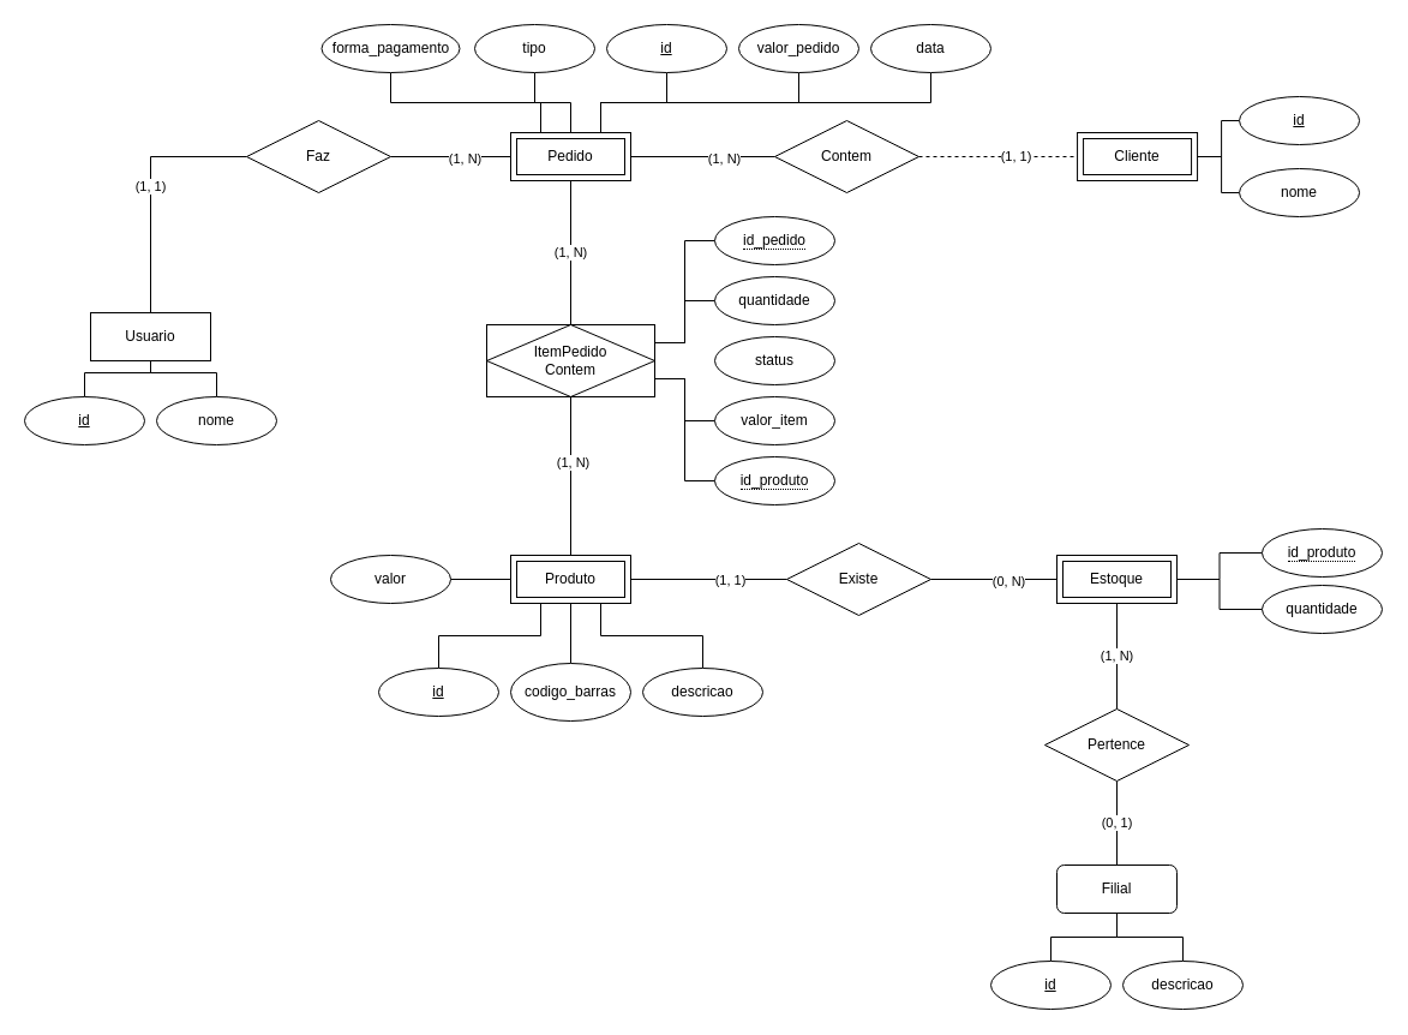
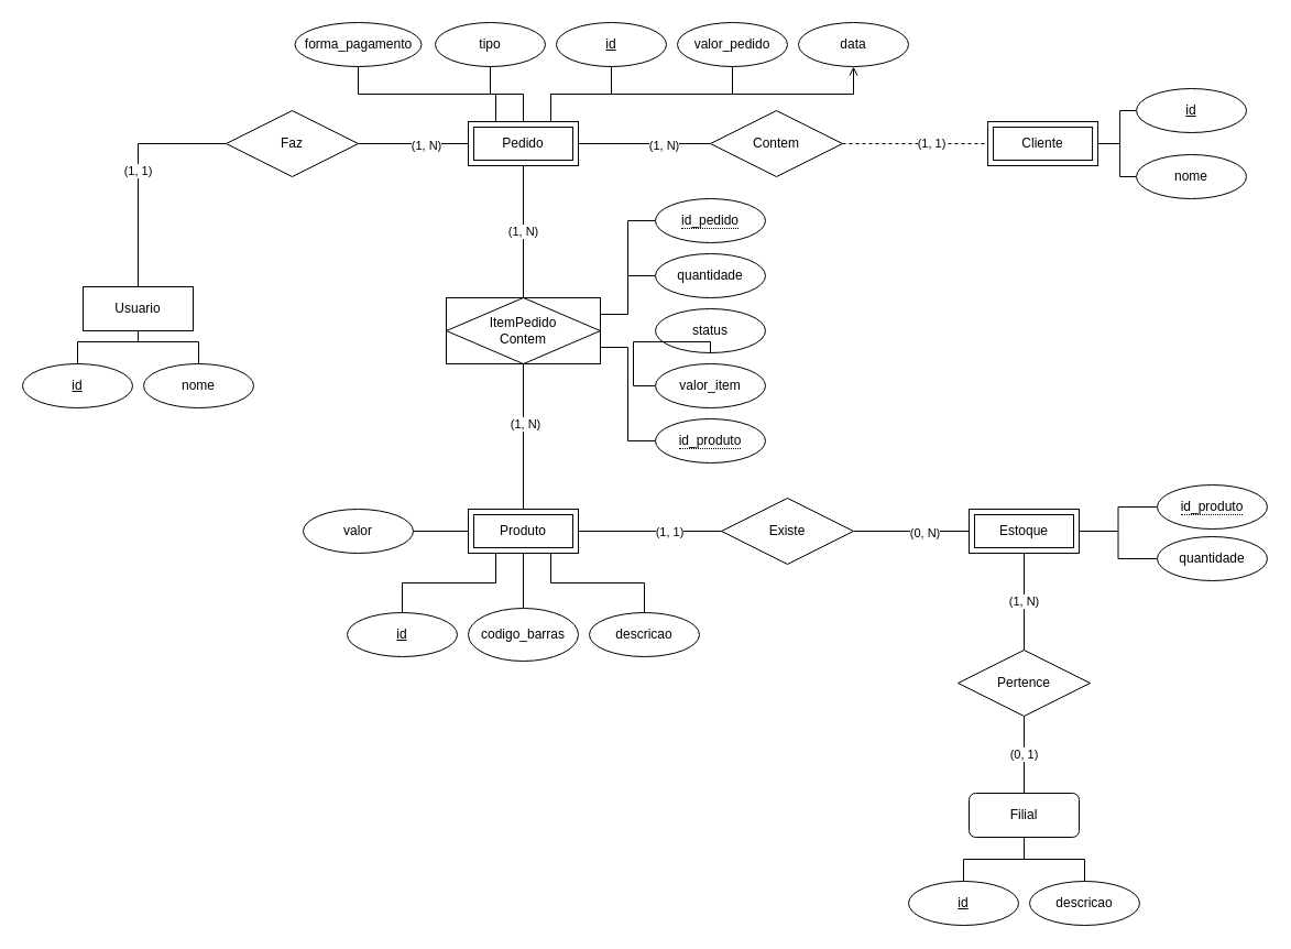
  <mxCell id="0" />
  <mxCell id="1" parent="0" />
  <mxCell id="2" style="edgeStyle=orthogonalEdgeStyle;rounded=0;orthogonalLoop=1;jettySize=auto;html=1;exitX=1;exitY=0.5;exitDx=0;exitDy=0;entryX=0;entryY=0.5;entryDx=0;entryDy=0;endArrow=none;endFill=0;" edge="1" parent="1" source="7" target="23"><mxGeometry relative="1" as="geometry" /></mxCell>
  <mxCell id="3" value="(1, N)" style="edgeLabel;html=1;align=center;verticalAlign=middle;resizable=0;points=[];" vertex="1" connectable="0" parent="2"><mxGeometry x="0.278" y="-1" relative="1" as="geometry"><mxPoint as="offset" /></mxGeometry></mxCell>
  <mxCell id="4" value="(1, N)" style="edgeStyle=orthogonalEdgeStyle;rounded=0;orthogonalLoop=1;jettySize=auto;html=1;exitX=0.5;exitY=1;exitDx=0;exitDy=0;entryX=0.5;entryY=0;entryDx=0;entryDy=0;endArrow=none;endFill=0;" edge="1" parent="1" source="7" target="39"><mxGeometry relative="1" as="geometry"><mxPoint x="475" y="250" as="targetPoint" /></mxGeometry></mxCell>
  <mxCell id="5" style="edgeStyle=orthogonalEdgeStyle;rounded=0;orthogonalLoop=1;jettySize=auto;html=1;exitX=0.75;exitY=0;exitDx=0;exitDy=0;entryX=0.5;entryY=1;entryDx=0;entryDy=0;endArrow=none;endFill=0;" edge="1" parent="1" source="7" target="69"><mxGeometry relative="1" as="geometry" /></mxCell>
- <mxCell id="6" style="edgeStyle=orthogonalEdgeStyle;rounded=0;orthogonalLoop=1;jettySize=auto;html=1;exitX=0.75;exitY=0;exitDx=0;exitDy=0;entryX=0.5;entryY=1;entryDx=0;entryDy=0;endArrow=none;endFill=0;" edge="1" parent="1" source="7" target="68"><mxGeometry relative="1" as="geometry" /></mxCell>
+ <mxCell id="6" style="edgeStyle=orthogonalEdgeStyle;rounded=0;orthogonalLoop=1;jettySize=auto;html=1;exitX=0.75;exitY=0;exitDx=0;exitDy=0;entryX=0.5;entryY=1;entryDx=0;entryDy=0;endArrow=open;endFill=0;" edge="1" parent="1" source="7" target="68"><mxGeometry relative="1" as="geometry" /></mxCell>
  <mxCell id="7" value="Pedido" style="shape=ext;margin=3;double=1;whiteSpace=wrap;html=1;align=center;" vertex="1" parent="1"><mxGeometry x="425" y="110" width="100" height="40" as="geometry" /></mxCell>
  <mxCell id="8" style="edgeStyle=orthogonalEdgeStyle;rounded=0;orthogonalLoop=1;jettySize=auto;html=1;exitX=0.5;exitY=1;exitDx=0;exitDy=0;entryX=0.5;entryY=0;entryDx=0;entryDy=0;endArrow=none;endFill=0;" edge="1" parent="1" source="10" target="45"><mxGeometry relative="1" as="geometry" /></mxCell>
  <mxCell id="9" style="edgeStyle=orthogonalEdgeStyle;rounded=0;orthogonalLoop=1;jettySize=auto;html=1;exitX=0.5;exitY=1;exitDx=0;exitDy=0;entryX=0.5;entryY=0;entryDx=0;entryDy=0;endArrow=none;endFill=0;" edge="1" parent="1" source="10" target="46"><mxGeometry relative="1" as="geometry" /></mxCell>
  <mxCell id="10" value="Filial" style="whiteSpace=wrap;html=1;align=center;rounded=1;" vertex="1" parent="1"><mxGeometry x="880" y="720" width="100" height="40" as="geometry" /></mxCell>
  <mxCell id="11" value="(1, 1)" style="edgeStyle=orthogonalEdgeStyle;rounded=0;orthogonalLoop=1;jettySize=auto;html=1;exitX=0.5;exitY=0;exitDx=0;exitDy=0;entryX=0;entryY=0.5;entryDx=0;entryDy=0;endArrow=none;endFill=0;" edge="1" parent="1" source="12" target="20"><mxGeometry relative="1" as="geometry" /></mxCell>
  <mxCell id="12" value="Usuario" style="whiteSpace=wrap;html=1;align=center;" vertex="1" parent="1"><mxGeometry x="75" y="260" width="100" height="40" as="geometry" /></mxCell>
  <mxCell id="13" style="edgeStyle=orthogonalEdgeStyle;rounded=0;orthogonalLoop=1;jettySize=auto;html=1;exitX=1;exitY=0.5;exitDx=0;exitDy=0;entryX=0;entryY=0.5;entryDx=0;entryDy=0;endArrow=none;endFill=0;" edge="1" parent="1" source="15" target="64"><mxGeometry relative="1" as="geometry" /></mxCell>
  <mxCell id="14" style="edgeStyle=orthogonalEdgeStyle;rounded=0;orthogonalLoop=1;jettySize=auto;html=1;exitX=1;exitY=0.5;exitDx=0;exitDy=0;entryX=0;entryY=0.5;entryDx=0;entryDy=0;endArrow=none;endFill=0;" edge="1" parent="1" source="15" target="65"><mxGeometry relative="1" as="geometry" /></mxCell>
  <mxCell id="15" value="Cliente" style="shape=ext;margin=3;double=1;whiteSpace=wrap;html=1;align=center;" vertex="1" parent="1"><mxGeometry x="897.06" y="110" width="100" height="40" as="geometry" /></mxCell>
  <mxCell id="16" value="(1, N)" style="edgeStyle=orthogonalEdgeStyle;rounded=0;orthogonalLoop=1;jettySize=auto;html=1;exitX=0.5;exitY=1;exitDx=0;exitDy=0;entryX=0.5;entryY=0;entryDx=0;entryDy=0;endArrow=none;endFill=0;" edge="1" parent="1" source="17" target="34"><mxGeometry relative="1" as="geometry" /></mxCell>
  <mxCell id="17" value="Estoque" style="shape=ext;margin=3;double=1;whiteSpace=wrap;html=1;align=center;" vertex="1" parent="1"><mxGeometry x="880" y="462" width="100" height="40" as="geometry" /></mxCell>
  <mxCell id="18" style="edgeStyle=orthogonalEdgeStyle;rounded=0;orthogonalLoop=1;jettySize=auto;html=1;exitX=1;exitY=0.5;exitDx=0;exitDy=0;entryX=0;entryY=0.5;entryDx=0;entryDy=0;endArrow=none;endFill=0;" edge="1" parent="1" source="20" target="7"><mxGeometry relative="1" as="geometry" /></mxCell>
  <mxCell id="19" value="(1, N)" style="edgeLabel;html=1;align=center;verticalAlign=middle;resizable=0;points=[];" vertex="1" connectable="0" parent="18"><mxGeometry x="0.217" y="-1" relative="1" as="geometry"><mxPoint as="offset" /></mxGeometry></mxCell>
  <mxCell id="20" value="Faz" style="shape=rhombus;perimeter=rhombusPerimeter;whiteSpace=wrap;html=1;align=center;" vertex="1" parent="1"><mxGeometry x="205" y="100" width="120" height="60" as="geometry" /></mxCell>
  <mxCell id="21" style="edgeStyle=orthogonalEdgeStyle;rounded=0;orthogonalLoop=1;jettySize=auto;html=1;exitX=1;exitY=0.5;exitDx=0;exitDy=0;entryX=0;entryY=0.5;entryDx=0;entryDy=0;endArrow=none;endFill=0;dashed=1;" edge="1" parent="1" source="23" target="15"><mxGeometry relative="1" as="geometry" /></mxCell>
  <mxCell id="22" value="(1, 1)" style="edgeLabel;html=1;align=center;verticalAlign=middle;resizable=0;points=[];" vertex="1" connectable="0" parent="21"><mxGeometry x="0.217" y="1" relative="1" as="geometry"><mxPoint as="offset" /></mxGeometry></mxCell>
  <mxCell id="23" value="Contem" style="shape=rhombus;perimeter=rhombusPerimeter;whiteSpace=wrap;html=1;align=center;" vertex="1" parent="1"><mxGeometry x="645" y="100" width="120" height="60" as="geometry" /></mxCell>
  <mxCell id="24" style="edgeStyle=orthogonalEdgeStyle;rounded=0;orthogonalLoop=1;jettySize=auto;html=1;exitX=1;exitY=0.5;exitDx=0;exitDy=0;entryX=0;entryY=0.5;entryDx=0;entryDy=0;endArrow=none;endFill=0;" edge="1" parent="1" source="29" target="32"><mxGeometry relative="1" as="geometry" /></mxCell>
  <mxCell id="25" value="(1, 1)" style="edgeLabel;html=1;align=center;verticalAlign=middle;resizable=0;points=[];" vertex="1" connectable="0" parent="24"><mxGeometry x="0.258" relative="1" as="geometry"><mxPoint as="offset" /></mxGeometry></mxCell>
  <mxCell id="26" style="edgeStyle=orthogonalEdgeStyle;rounded=0;orthogonalLoop=1;jettySize=auto;html=1;exitX=0.25;exitY=1;exitDx=0;exitDy=0;entryX=0.5;entryY=0;entryDx=0;entryDy=0;endArrow=none;endFill=0;" edge="1" parent="1" source="29" target="40"><mxGeometry relative="1" as="geometry" /></mxCell>
  <mxCell id="27" style="edgeStyle=orthogonalEdgeStyle;rounded=0;orthogonalLoop=1;jettySize=auto;html=1;exitX=0.5;exitY=1;exitDx=0;exitDy=0;entryX=0.5;entryY=0;entryDx=0;entryDy=0;endArrow=none;endFill=0;" edge="1" parent="1" source="29" target="41"><mxGeometry relative="1" as="geometry" /></mxCell>
  <mxCell id="28" style="edgeStyle=orthogonalEdgeStyle;rounded=0;orthogonalLoop=1;jettySize=auto;html=1;exitX=0.75;exitY=1;exitDx=0;exitDy=0;entryX=0.5;entryY=0;entryDx=0;entryDy=0;endArrow=none;endFill=0;" edge="1" parent="1" source="29" target="42"><mxGeometry relative="1" as="geometry" /></mxCell>
  <mxCell id="29" value="Produto" style="shape=ext;margin=3;double=1;whiteSpace=wrap;html=1;align=center;" vertex="1" parent="1"><mxGeometry x="425" y="462" width="100" height="40" as="geometry" /></mxCell>
  <mxCell id="30" style="edgeStyle=orthogonalEdgeStyle;rounded=0;orthogonalLoop=1;jettySize=auto;html=1;exitX=1;exitY=0.5;exitDx=0;exitDy=0;entryX=0;entryY=0.5;entryDx=0;entryDy=0;endArrow=none;endFill=0;" edge="1" parent="1" source="32" target="17"><mxGeometry relative="1" as="geometry" /></mxCell>
  <mxCell id="31" value="(0, N)" style="edgeLabel;html=1;align=center;verticalAlign=middle;resizable=0;points=[];" vertex="1" connectable="0" parent="30"><mxGeometry x="0.217" y="-1" relative="1" as="geometry"><mxPoint as="offset" /></mxGeometry></mxCell>
  <mxCell id="32" value="Existe" style="shape=rhombus;perimeter=rhombusPerimeter;whiteSpace=wrap;html=1;align=center;" vertex="1" parent="1"><mxGeometry x="655" y="452" width="120" height="60" as="geometry" /></mxCell>
  <mxCell id="33" value="(0, 1)" style="edgeStyle=orthogonalEdgeStyle;rounded=0;orthogonalLoop=1;jettySize=auto;html=1;exitX=0.5;exitY=1;exitDx=0;exitDy=0;entryX=0.5;entryY=0;entryDx=0;entryDy=0;endArrow=none;endFill=0;" edge="1" parent="1" source="34" target="10"><mxGeometry relative="1" as="geometry" /></mxCell>
  <mxCell id="34" value="Pertence" style="shape=rhombus;perimeter=rhombusPerimeter;whiteSpace=wrap;html=1;align=center;" vertex="1" parent="1"><mxGeometry x="870" y="590" width="120" height="60" as="geometry" /></mxCell>
  <mxCell id="35" style="edgeStyle=orthogonalEdgeStyle;rounded=0;orthogonalLoop=1;jettySize=auto;html=1;exitX=0.5;exitY=1;exitDx=0;exitDy=0;entryX=0.5;entryY=0;entryDx=0;entryDy=0;endArrow=none;endFill=0;" edge="1" parent="1" source="39" target="29"><mxGeometry relative="1" as="geometry"><mxPoint x="475" y="362" as="sourcePoint" /></mxGeometry></mxCell>
  <mxCell id="36" value="(1, N)" style="edgeLabel;html=1;align=center;verticalAlign=middle;resizable=0;points=[];" vertex="1" connectable="0" parent="35"><mxGeometry x="-0.176" y="1" relative="1" as="geometry"><mxPoint as="offset" /></mxGeometry></mxCell>
  <mxCell id="37" style="edgeStyle=orthogonalEdgeStyle;rounded=0;orthogonalLoop=1;jettySize=auto;html=1;exitX=1;exitY=0.25;exitDx=0;exitDy=0;entryX=0;entryY=0.5;entryDx=0;entryDy=0;endArrow=none;endFill=0;" edge="1" parent="1" source="39" target="71"><mxGeometry relative="1" as="geometry" /></mxCell>
  <mxCell id="38" style="edgeStyle=orthogonalEdgeStyle;rounded=0;orthogonalLoop=1;jettySize=auto;html=1;exitX=1;exitY=0.75;exitDx=0;exitDy=0;entryX=0;entryY=0.5;entryDx=0;entryDy=0;endArrow=none;endFill=0;" edge="1" parent="1" source="39" target="70"><mxGeometry relative="1" as="geometry" /></mxCell>
  <mxCell id="39" value="ItemPedido&lt;br&gt;Contem" style="shape=associativeEntity;whiteSpace=wrap;html=1;align=center;" vertex="1" parent="1"><mxGeometry x="405" y="270" width="140" height="60" as="geometry" /></mxCell>
  <mxCell id="40" value="id" style="ellipse;whiteSpace=wrap;html=1;align=center;fontStyle=4;" vertex="1" parent="1"><mxGeometry x="315" y="556" width="100" height="40" as="geometry" /></mxCell>
  <mxCell id="41" value="codigo_barras" style="ellipse;whiteSpace=wrap;html=1;align=center;" vertex="1" parent="1"><mxGeometry x="425" y="552" width="100" height="48" as="geometry" /></mxCell>
  <mxCell id="42" value="descricao" style="ellipse;whiteSpace=wrap;html=1;align=center;" vertex="1" parent="1"><mxGeometry x="535" y="556" width="100" height="40" as="geometry" /></mxCell>
  <mxCell id="43" style="edgeStyle=orthogonalEdgeStyle;rounded=0;orthogonalLoop=1;jettySize=auto;html=1;exitX=0;exitY=0.5;exitDx=0;exitDy=0;entryX=1;entryY=0.5;entryDx=0;entryDy=0;endArrow=none;endFill=0;" edge="1" parent="1" source="44" target="17"><mxGeometry relative="1" as="geometry" /></mxCell>
  <mxCell id="44" value="quantidade" style="ellipse;whiteSpace=wrap;html=1;align=center;" vertex="1" parent="1"><mxGeometry x="1051" y="487" width="100" height="40" as="geometry" /></mxCell>
  <mxCell id="45" value="id" style="ellipse;whiteSpace=wrap;html=1;align=center;fontStyle=4;" vertex="1" parent="1"><mxGeometry x="825" y="800" width="100" height="40" as="geometry" /></mxCell>
  <mxCell id="46" value="descricao" style="ellipse;whiteSpace=wrap;html=1;align=center;" vertex="1" parent="1"><mxGeometry x="935" y="800" width="100" height="40" as="geometry" /></mxCell>
  <mxCell id="47" value="status" style="ellipse;whiteSpace=wrap;html=1;align=center;" vertex="1" parent="1"><mxGeometry x="595" y="280" width="100" height="40" as="geometry" /></mxCell>
  <mxCell id="48" style="edgeStyle=orthogonalEdgeStyle;rounded=0;orthogonalLoop=1;jettySize=auto;html=1;exitX=0;exitY=0.5;exitDx=0;exitDy=0;entryX=1;entryY=0.5;entryDx=0;entryDy=0;endArrow=none;endFill=0;" edge="1" parent="1" source="66" target="17"><mxGeometry relative="1" as="geometry"><mxPoint x="1051" y="460" as="sourcePoint" /></mxGeometry></mxCell>
  <mxCell id="49" style="edgeStyle=orthogonalEdgeStyle;rounded=0;orthogonalLoop=1;jettySize=auto;html=1;exitX=0;exitY=0.5;exitDx=0;exitDy=0;entryX=1;entryY=0.25;entryDx=0;entryDy=0;endArrow=none;endFill=0;" edge="1" parent="1" source="50" target="39"><mxGeometry relative="1" as="geometry" /></mxCell>
  <mxCell id="50" value="quantidade" style="ellipse;whiteSpace=wrap;html=1;align=center;" vertex="1" parent="1"><mxGeometry x="595" y="230" width="100" height="40" as="geometry" /></mxCell>
  <mxCell id="51" style="edgeStyle=orthogonalEdgeStyle;rounded=0;orthogonalLoop=1;jettySize=auto;html=1;exitX=1;exitY=0.5;exitDx=0;exitDy=0;entryX=0;entryY=0.5;entryDx=0;entryDy=0;endArrow=none;endFill=0;" edge="1" parent="1" source="52" target="29"><mxGeometry relative="1" as="geometry" /></mxCell>
  <mxCell id="52" value="valor" style="ellipse;whiteSpace=wrap;html=1;align=center;" vertex="1" parent="1"><mxGeometry x="275" y="462" width="100" height="40" as="geometry" /></mxCell>
- <mxCell id="53" style="edgeStyle=orthogonalEdgeStyle;rounded=0;orthogonalLoop=1;jettySize=auto;html=1;exitX=0;exitY=0.5;exitDx=0;exitDy=0;entryX=1;entryY=0.75;entryDx=0;entryDy=0;endArrow=none;endFill=0;" edge="1" parent="1" source="67" target="39"><mxGeometry relative="1" as="geometry"><mxPoint x="595" y="350" as="sourcePoint" /></mxGeometry></mxCell>
+ <mxCell id="53" style="edgeStyle=orthogonalEdgeStyle;rounded=0;orthogonalLoop=1;jettySize=auto;html=1;exitX=0;exitY=0.5;exitDx=0;exitDy=0;endArrow=none;endFill=0;" edge="1" parent="1" source="67" target="47"><mxGeometry relative="1" as="geometry"><mxPoint x="595" y="350" as="sourcePoint" /></mxGeometry></mxCell>
  <mxCell id="54" style="edgeStyle=orthogonalEdgeStyle;rounded=0;orthogonalLoop=1;jettySize=auto;html=1;exitX=0.5;exitY=1;exitDx=0;exitDy=0;entryX=0.25;entryY=0;entryDx=0;entryDy=0;endArrow=none;endFill=0;" edge="1" parent="1" source="55" target="7"><mxGeometry relative="1" as="geometry" /></mxCell>
  <mxCell id="55" value="forma_pagamento" style="ellipse;whiteSpace=wrap;html=1;align=center;" vertex="1" parent="1"><mxGeometry x="267.5" y="20" width="115" height="40" as="geometry" /></mxCell>
  <mxCell id="56" style="edgeStyle=orthogonalEdgeStyle;rounded=0;orthogonalLoop=1;jettySize=auto;html=1;exitX=0.5;exitY=1;exitDx=0;exitDy=0;entryX=0.5;entryY=0;entryDx=0;entryDy=0;endArrow=none;endFill=0;" edge="1" parent="1" source="57" target="7"><mxGeometry relative="1" as="geometry" /></mxCell>
  <mxCell id="57" value="tipo" style="ellipse;whiteSpace=wrap;html=1;align=center;" vertex="1" parent="1"><mxGeometry x="395" y="20" width="100" height="40" as="geometry" /></mxCell>
  <mxCell id="58" style="edgeStyle=orthogonalEdgeStyle;rounded=0;orthogonalLoop=1;jettySize=auto;html=1;exitX=0.5;exitY=1;exitDx=0;exitDy=0;entryX=0.75;entryY=0;entryDx=0;entryDy=0;endArrow=none;endFill=0;" edge="1" parent="1" source="59" target="7"><mxGeometry relative="1" as="geometry" /></mxCell>
  <mxCell id="59" value="id" style="ellipse;whiteSpace=wrap;html=1;align=center;fontStyle=4;" vertex="1" parent="1"><mxGeometry x="505" y="20" width="100" height="40" as="geometry" /></mxCell>
  <mxCell id="60" style="edgeStyle=orthogonalEdgeStyle;rounded=0;orthogonalLoop=1;jettySize=auto;html=1;exitX=0.5;exitY=0;exitDx=0;exitDy=0;entryX=0.5;entryY=1;entryDx=0;entryDy=0;endArrow=none;endFill=0;" edge="1" parent="1" source="61" target="12"><mxGeometry relative="1" as="geometry" /></mxCell>
  <mxCell id="61" value="id" style="ellipse;whiteSpace=wrap;html=1;align=center;fontStyle=4;" vertex="1" parent="1"><mxGeometry x="20" y="330" width="100" height="40" as="geometry" /></mxCell>
  <mxCell id="62" style="edgeStyle=orthogonalEdgeStyle;rounded=0;orthogonalLoop=1;jettySize=auto;html=1;exitX=0.5;exitY=0;exitDx=0;exitDy=0;entryX=0.5;entryY=1;entryDx=0;entryDy=0;endArrow=none;endFill=0;" edge="1" parent="1" source="63" target="12"><mxGeometry relative="1" as="geometry" /></mxCell>
  <mxCell id="63" value="nome" style="ellipse;whiteSpace=wrap;html=1;align=center;" vertex="1" parent="1"><mxGeometry x="130" y="330" width="100" height="40" as="geometry" /></mxCell>
  <mxCell id="64" value="id" style="ellipse;whiteSpace=wrap;html=1;align=center;fontStyle=4;" vertex="1" parent="1"><mxGeometry x="1032.06" y="80" width="100" height="40" as="geometry" /></mxCell>
  <mxCell id="65" value="nome" style="ellipse;whiteSpace=wrap;html=1;align=center;" vertex="1" parent="1"><mxGeometry x="1032.06" y="140" width="100" height="40" as="geometry" /></mxCell>
  <mxCell id="66" value="&lt;span style=&quot;border-bottom: 1px dotted&quot;&gt;id_produto&lt;/span&gt;" style="ellipse;whiteSpace=wrap;html=1;align=center;" vertex="1" parent="1"><mxGeometry x="1051" y="440" width="100" height="40" as="geometry" /></mxCell>
  <mxCell id="67" value="valor_item" style="ellipse;whiteSpace=wrap;html=1;align=center;" vertex="1" parent="1"><mxGeometry x="595" y="330" width="100" height="40" as="geometry" /></mxCell>
  <mxCell id="68" value="data" style="ellipse;whiteSpace=wrap;html=1;align=center;" vertex="1" parent="1"><mxGeometry x="725" y="20" width="100" height="40" as="geometry" /></mxCell>
  <mxCell id="69" value="valor_pedido" style="ellipse;whiteSpace=wrap;html=1;align=center;" vertex="1" parent="1"><mxGeometry x="615" y="20" width="100" height="40" as="geometry" /></mxCell>
  <mxCell id="70" value="&lt;span style=&quot;border-bottom: 1px dotted&quot;&gt;id_produto&lt;/span&gt;" style="ellipse;whiteSpace=wrap;html=1;align=center;" vertex="1" parent="1"><mxGeometry x="595" y="380" width="100" height="40" as="geometry" /></mxCell>
  <mxCell id="71" value="&lt;span style=&quot;border-bottom: 1px dotted&quot;&gt;id_pedido&lt;/span&gt;" style="ellipse;whiteSpace=wrap;html=1;align=center;" vertex="1" parent="1"><mxGeometry x="595" y="180" width="100" height="40" as="geometry" /></mxCell>
